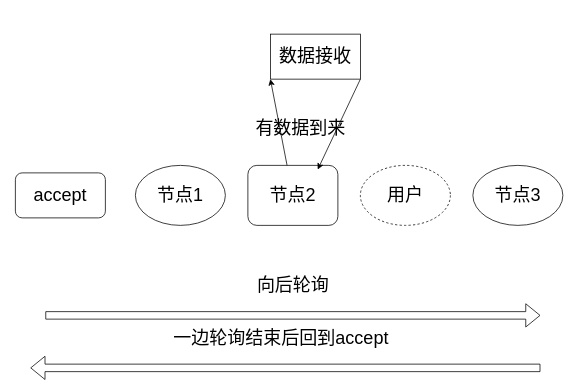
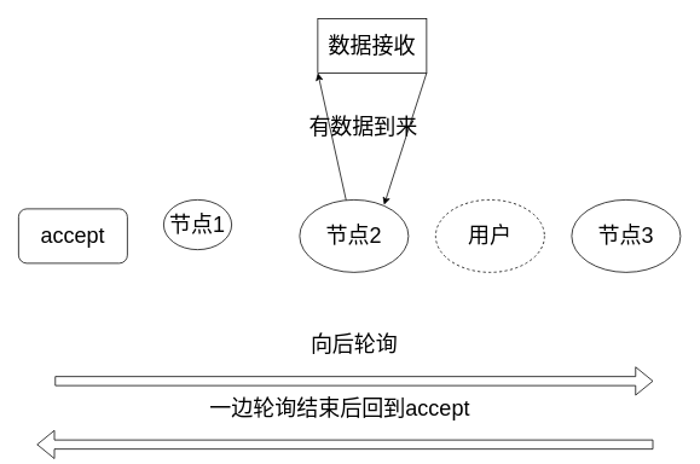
  <mxCell id="0" />
  <mxCell id="1" parent="0" />
  <mxCell id="2" value="&lt;font style=&quot;font-size: 24px;&quot;&gt;accept&lt;/font&gt;" style="whiteSpace=wrap;html=1;rounded=1;" vertex="1" parent="1"><mxGeometry x="20" y="230" width="120" height="60" as="geometry" /></mxCell>
- <mxCell id="3" value="&lt;font style=&quot;font-size: 24px;&quot;&gt;节点1&lt;/font&gt;" style="ellipse;whiteSpace=wrap;html=1;" vertex="1" parent="1"><mxGeometry x="180" y="220" width="120" height="80" as="geometry" /></mxCell>
- <mxCell id="4" value="&lt;span style=&quot;font-size: 24px;&quot;&gt;节点2&lt;/span&gt;" style="whiteSpace=wrap;html=1;rounded=1;" vertex="1" parent="1"><mxGeometry x="330" y="220" width="120" height="80" as="geometry" /></mxCell>
+ <mxCell id="3" value="&lt;font style=&quot;font-size: 24px;&quot;&gt;节点1&lt;/font&gt;" style="ellipse;whiteSpace=wrap;html=1;" vertex="1" parent="1"><mxGeometry x="180" y="220" width="75" height="55" as="geometry" /></mxCell>
+ <mxCell id="4" value="&lt;span style=&quot;font-size: 24px;&quot;&gt;节点2&lt;/span&gt;" style="ellipse;whiteSpace=wrap;html=1;" vertex="1" parent="1"><mxGeometry x="330" y="220" width="120" height="80" as="geometry" /></mxCell>
  <mxCell id="5" value="&lt;span style=&quot;font-size: 24px;&quot;&gt;节点3&lt;/span&gt;" style="ellipse;whiteSpace=wrap;html=1;" vertex="1" parent="1"><mxGeometry x="630" y="220" width="120" height="80" as="geometry" /></mxCell>
  <mxCell id="6" value="&lt;span style=&quot;font-size: 24px;&quot;&gt;用户&lt;/span&gt;" style="ellipse;whiteSpace=wrap;html=1;dashed=1;" vertex="1" parent="1"><mxGeometry x="480" y="220" width="120" height="80" as="geometry" /></mxCell>
  <mxCell id="7" value="" style="endArrow=classic;html=1;fontSize=24;entryX=0;entryY=1;entryDx=0;entryDy=0;" edge="1" parent="1" source="4" target="8"><mxGeometry width="50" height="50" relative="1" as="geometry"><mxPoint x="200" y="220" as="sourcePoint" /><mxPoint x="270" y="110" as="targetPoint" /></mxGeometry></mxCell>
- <mxCell id="8" value="数据接收" style="rounded=0;whiteSpace=wrap;html=1;fontSize=24;" vertex="1" parent="1"><mxGeometry x="360" y="45" width="120" height="60" as="geometry" /></mxCell>
+ <mxCell id="8" value="数据接收" style="rounded=0;whiteSpace=wrap;html=1;fontSize=24;" vertex="1" parent="1"><mxGeometry x="350" y="20" width="120" height="60" as="geometry" /></mxCell>
  <mxCell id="9" value="" style="endArrow=classic;html=1;fontSize=24;exitX=1;exitY=1;exitDx=0;exitDy=0;entryX=0.776;entryY=0.07;entryDx=0;entryDy=0;entryPerimeter=0;" edge="1" parent="1" source="8" target="4"><mxGeometry width="50" height="50" relative="1" as="geometry"><mxPoint x="390" y="120" as="sourcePoint" /><mxPoint x="420" y="210" as="targetPoint" /></mxGeometry></mxCell>
- <mxCell id="10" value="有数据到来" style="text;html=1;align=center;verticalAlign=middle;resizable=0;points=[];autosize=1;strokeColor=none;fillColor=none;fontSize=24;" vertex="1" parent="1"><mxGeometry x="330" y="150" width="140" height="40" as="geometry" /></mxCell>
+ <mxCell id="10" value="有数据到来" style="text;html=1;align=center;verticalAlign=middle;resizable=0;points=[];autosize=1;strokeColor=none;fillColor=none;fontSize=24;" vertex="1" parent="1"><mxGeometry x="330" y="120" width="140" height="40" as="geometry" /></mxCell>
  <mxCell id="11" value="" style="shape=flexArrow;endArrow=classic;html=1;fontSize=24;" edge="1" parent="1"><mxGeometry width="50" height="50" relative="1" as="geometry"><mxPoint x="60" y="420" as="sourcePoint" /><mxPoint x="720" y="420" as="targetPoint" /></mxGeometry></mxCell>
  <mxCell id="12" value="向后轮询" style="text;html=1;align=center;verticalAlign=middle;resizable=0;points=[];autosize=1;strokeColor=none;fillColor=none;fontSize=24;" vertex="1" parent="1"><mxGeometry x="330" y="360" width="120" height="40" as="geometry" /></mxCell>
  <mxCell id="13" value="" style="shape=flexArrow;endArrow=classic;html=1;fontSize=24;" edge="1" parent="1"><mxGeometry width="50" height="50" relative="1" as="geometry"><mxPoint x="720" y="490" as="sourcePoint" /><mxPoint x="40" y="490" as="targetPoint" /></mxGeometry></mxCell>
  <mxCell id="14" value="一边轮询结束后回到accept" style="text;html=1;align=center;verticalAlign=middle;resizable=0;points=[];autosize=1;strokeColor=none;fillColor=none;fontSize=24;" vertex="1" parent="1"><mxGeometry x="219" y="430" width="310" height="40" as="geometry" /></mxCell>
